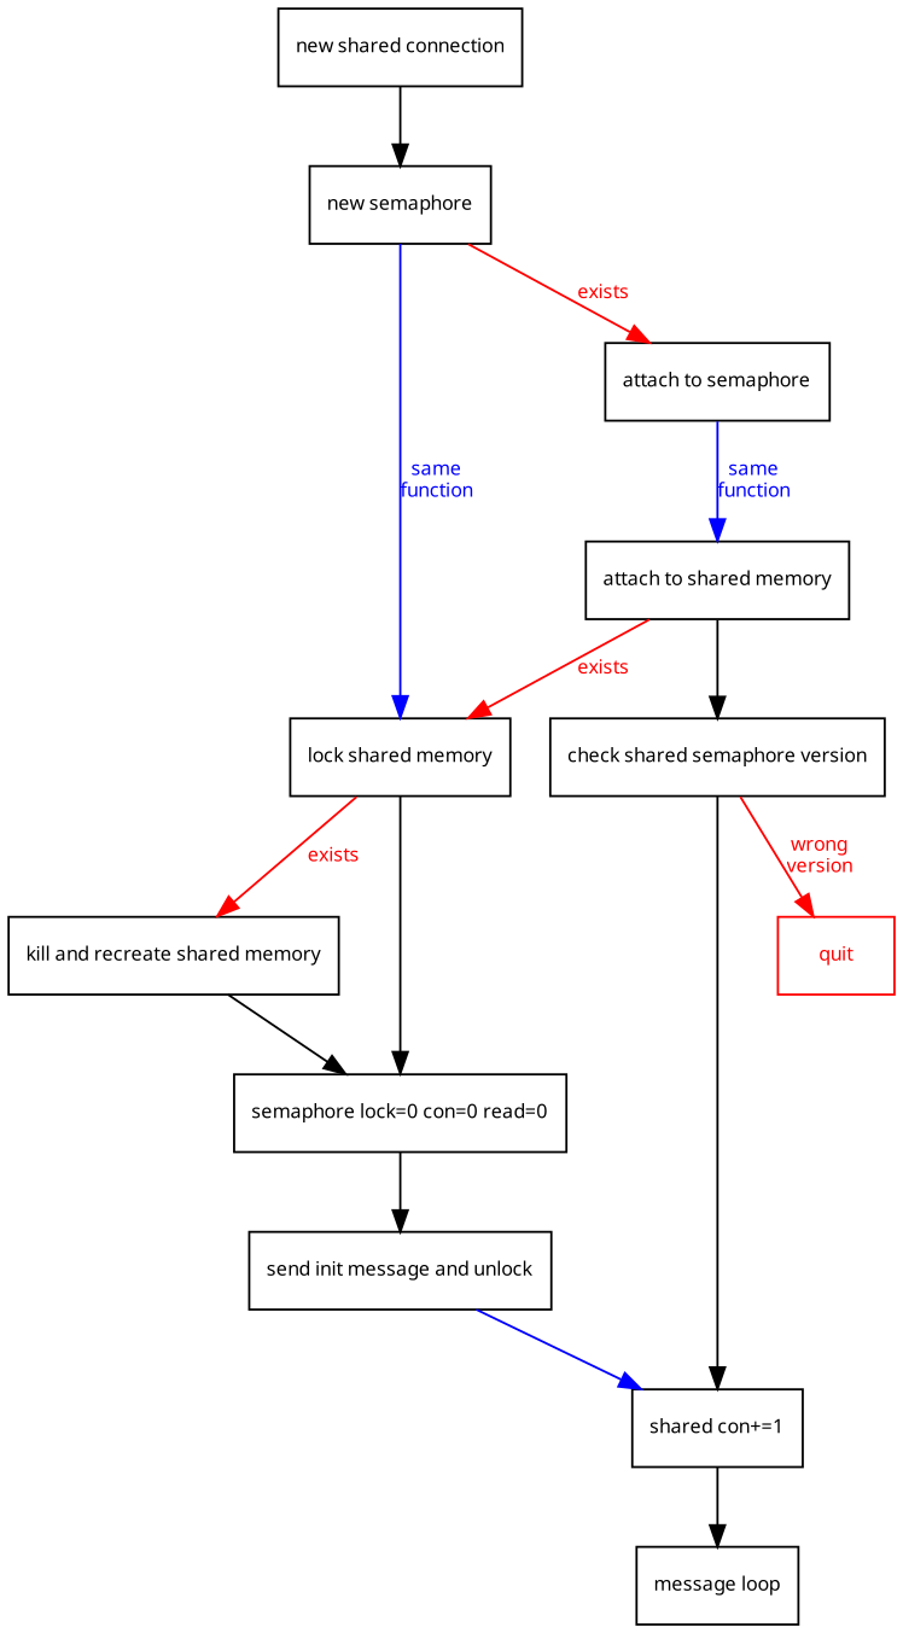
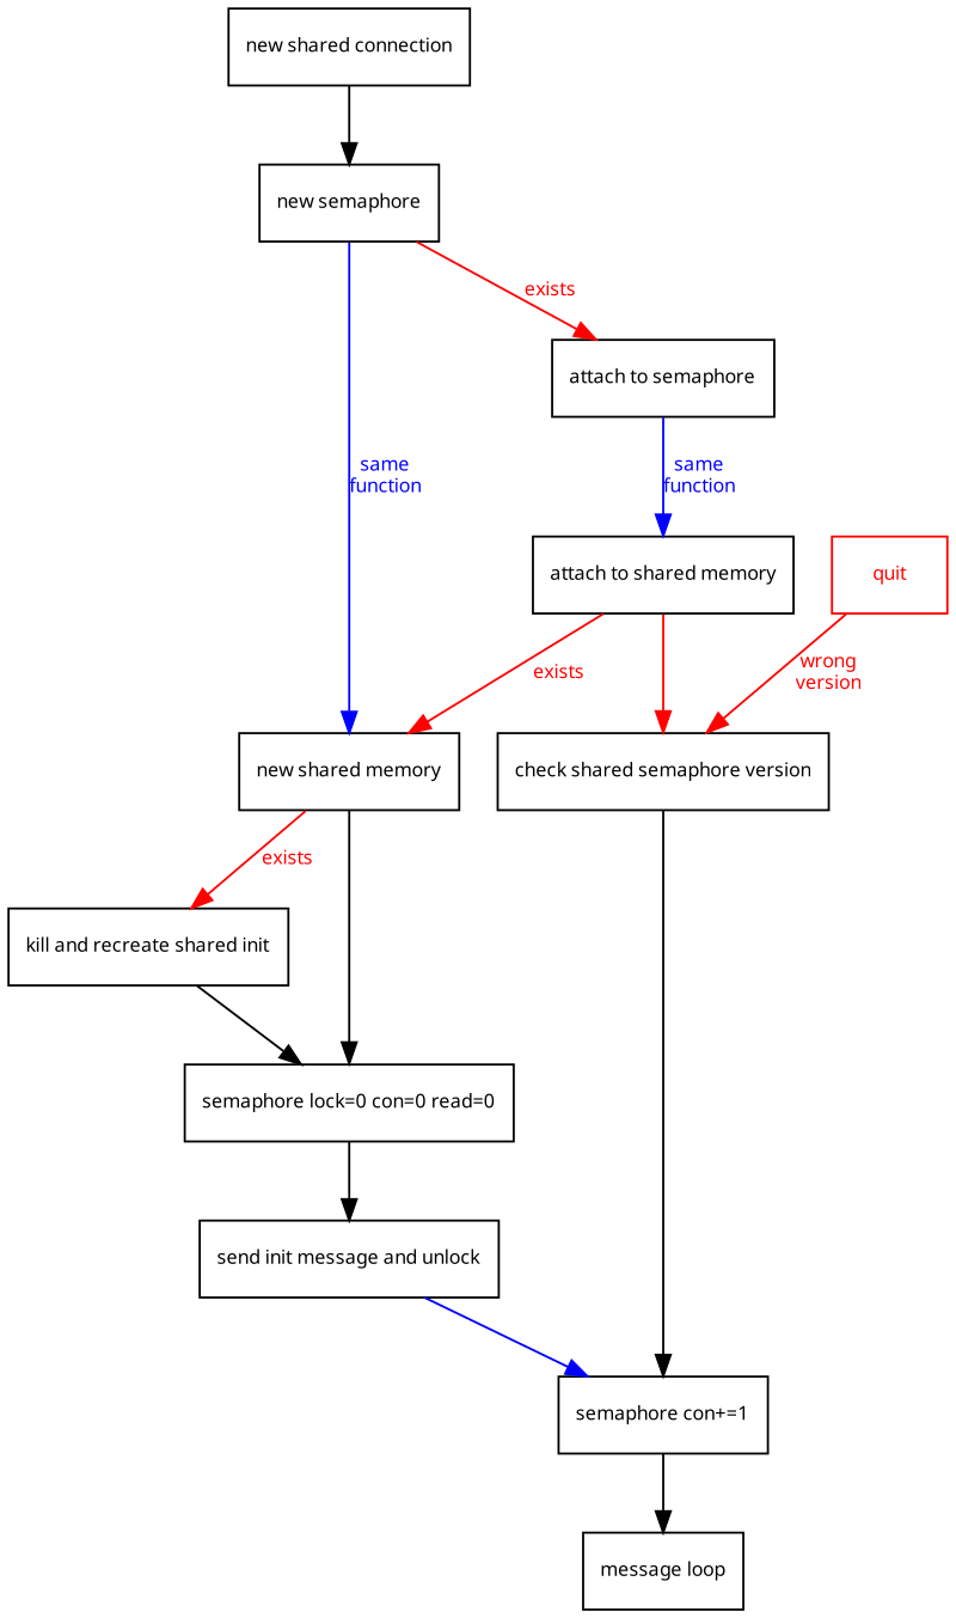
  digraph {
    node [fontname="Sans-Serif" fontsize=9 group=create shape=box]
    edge [fontname="Sans-Serif" fontsize=9]
    n1 [label="new shared connection"]
    n2 [label="new semaphore"]
-   n3 [label="lock shared memory"]
+   n3 [label="new shared memory"]
    n4 [group=attach label="attach to semaphore"]
-   n5 [label="kill and recreate shared memory" group=""]
+   n5 [label="kill and recreate shared init" group=""]
    n6 [label="semaphore lock=0 con=0 read=0"]
    n7 [group=attach label="attach to shared memory"]
    n8 [label="send init message and unlock"]
-   n9 [group=attach label="shared con+=1"]
+   n9 [group=attach label="semaphore con+=1"]
    n10 [group=attach label="message loop"]
    n11 [group=attach label="check shared semaphore version"]
    quit [color=red fontcolor=red group=""]
    n1 -> n2
    n2 -> n3 [color=blue fontcolor=blue label="same\nfunction"]
    n2 -> n4 [color=red fontcolor=red label=exists]
    n3 -> n5 [color=red fontcolor=red label=exists]
    n3 -> n6
    n4 -> n7 [color=blue fontcolor=blue label="same\nfunction"]
    n5 -> n6
    n6 -> n8
    n7 -> n3 [color=red fontcolor=red label=exists]
-   n7 -> n11
+   n7 -> n11 [color=red]
    n8 -> n9 [color=blue]
    n9 -> n10
    n11 -> n9
-   n11 -> quit [color=red fontcolor=red label="wrong\nversion"]
+   quit -> n11 [color=red fontcolor=red label="wrong\nversion"]
  }
